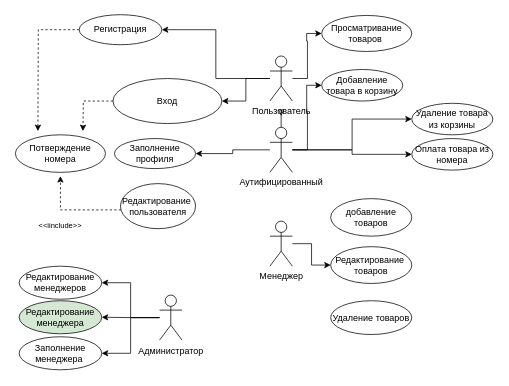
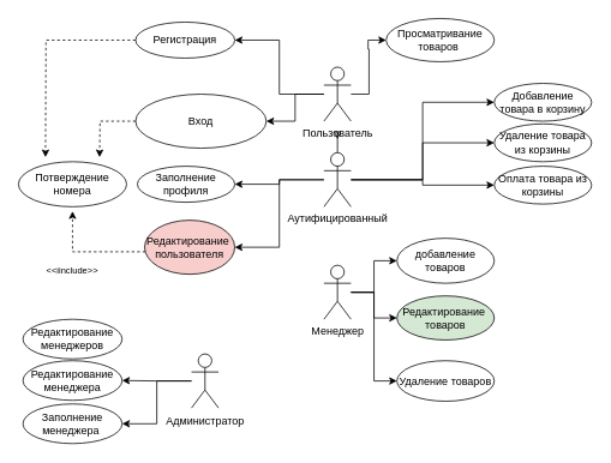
  <mxCell id="0" />
  <mxCell id="1" parent="0" />
- <mxCell id="2" style="edgeStyle=orthogonalEdgeStyle;rounded=0;orthogonalLoop=1;jettySize=auto;html=1;entryX=1;entryY=0.5;entryDx=0;entryDy=0;fontSize=12;endArrow=classic;endFill=1;" edge="1" parent="1" source="5" target="37"><mxGeometry relative="1" as="geometry" /></mxCell>
  <mxCell id="3" style="edgeStyle=orthogonalEdgeStyle;rounded=0;orthogonalLoop=1;jettySize=auto;html=1;entryX=1;entryY=0.5;entryDx=0;entryDy=0;fontSize=12;endArrow=classic;endFill=1;" edge="1" parent="1" source="5" target="38"><mxGeometry relative="1" as="geometry" /></mxCell>
  <mxCell id="4" style="edgeStyle=orthogonalEdgeStyle;rounded=0;orthogonalLoop=1;jettySize=auto;html=1;entryX=1;entryY=0.5;entryDx=0;entryDy=0;fontSize=12;endArrow=classic;endFill=1;" edge="1" parent="1" source="5" target="39"><mxGeometry relative="1" as="geometry" /></mxCell>
  <mxCell id="5" value="Администратор" style="shape=umlActor;verticalLabelPosition=bottom;verticalAlign=top;html=1;outlineConnect=0;" vertex="1" parent="1"><mxGeometry x="212" y="392.5" width="30" height="60" as="geometry" /></mxCell>
  <mxCell id="6" style="edgeStyle=orthogonalEdgeStyle;rounded=0;orthogonalLoop=1;jettySize=auto;html=1;endArrow=block;endFill=0;" edge="1" parent="1" source="12"><mxGeometry relative="1" as="geometry"><mxPoint x="374" y="154" as="targetPoint" /></mxGeometry></mxCell>
  <mxCell id="7" style="edgeStyle=orthogonalEdgeStyle;rounded=0;orthogonalLoop=1;jettySize=auto;html=1;entryX=1;entryY=0.5;entryDx=0;entryDy=0;endArrow=classic;endFill=1;" edge="1" parent="1" source="12" target="26"><mxGeometry relative="1" as="geometry" /></mxCell>
  <mxCell id="8" style="edgeStyle=orthogonalEdgeStyle;rounded=0;orthogonalLoop=1;jettySize=auto;html=1;entryX=0;entryY=0.5;entryDx=0;entryDy=0;fontSize=12;endArrow=classic;endFill=1;" edge="1" parent="1" source="12" target="34"><mxGeometry relative="1" as="geometry" /></mxCell>
  <mxCell id="9" style="edgeStyle=orthogonalEdgeStyle;rounded=0;orthogonalLoop=1;jettySize=auto;html=1;entryX=0;entryY=0.5;entryDx=0;entryDy=0;fontSize=12;endArrow=classic;endFill=1;" edge="1" parent="1" source="12" target="35"><mxGeometry relative="1" as="geometry" /></mxCell>
  <mxCell id="10" style="edgeStyle=orthogonalEdgeStyle;rounded=0;orthogonalLoop=1;jettySize=auto;html=1;entryX=0;entryY=0.5;entryDx=0;entryDy=0;fontSize=12;endArrow=classic;endFill=1;" edge="1" parent="1" source="12" target="36"><mxGeometry relative="1" as="geometry" /></mxCell>
+ <mxCell id="11" style="edgeStyle=orthogonalEdgeStyle;rounded=0;orthogonalLoop=1;jettySize=auto;html=1;entryX=1;entryY=0.5;entryDx=0;entryDy=0;fontSize=12;endArrow=classic;endFill=1;" edge="1" parent="1" source="12" target="28"><mxGeometry relative="1" as="geometry" /></mxCell>
  <mxCell id="12" value="Аутифицированный" style="shape=umlActor;verticalLabelPosition=bottom;verticalAlign=top;html=1;outlineConnect=0;" vertex="1" parent="1"><mxGeometry x="359" y="169" width="30" height="60" as="geometry" /></mxCell>
  <mxCell id="13" style="edgeStyle=orthogonalEdgeStyle;rounded=0;orthogonalLoop=1;jettySize=auto;html=1;entryX=1;entryY=0.5;entryDx=0;entryDy=0;" edge="1" parent="1" source="16" target="22"><mxGeometry relative="1" as="geometry" /></mxCell>
  <mxCell id="14" style="edgeStyle=orthogonalEdgeStyle;rounded=0;orthogonalLoop=1;jettySize=auto;html=1;entryX=1;entryY=0.5;entryDx=0;entryDy=0;" edge="1" parent="1" source="16" target="24"><mxGeometry relative="1" as="geometry" /></mxCell>
  <mxCell id="15" style="edgeStyle=orthogonalEdgeStyle;rounded=0;orthogonalLoop=1;jettySize=auto;html=1;entryX=0;entryY=0.5;entryDx=0;entryDy=0;fontSize=10;endArrow=classic;endFill=1;" edge="1" parent="1" source="16" target="30"><mxGeometry relative="1" as="geometry" /></mxCell>
  <mxCell id="16" value="Пользователь&lt;br&gt;" style="shape=umlActor;verticalLabelPosition=bottom;verticalAlign=top;html=1;outlineConnect=0;" vertex="1" parent="1"><mxGeometry x="359" y="74" width="30" height="60" as="geometry" /></mxCell>
+ <mxCell id="17" style="edgeStyle=orthogonalEdgeStyle;rounded=0;orthogonalLoop=1;jettySize=auto;html=1;entryX=0;entryY=0.5;entryDx=0;entryDy=0;fontSize=12;endArrow=classic;endFill=1;" edge="1" parent="1" source="20" target="31"><mxGeometry relative="1" as="geometry" /></mxCell>
  <mxCell id="18" style="edgeStyle=orthogonalEdgeStyle;rounded=0;orthogonalLoop=1;jettySize=auto;html=1;entryX=0;entryY=0.5;entryDx=0;entryDy=0;fontSize=12;endArrow=classic;endFill=1;" edge="1" parent="1" source="20" target="32"><mxGeometry relative="1" as="geometry" /></mxCell>
+ <mxCell id="19" style="edgeStyle=orthogonalEdgeStyle;rounded=0;orthogonalLoop=1;jettySize=auto;html=1;entryX=0;entryY=0.5;entryDx=0;entryDy=0;fontSize=12;endArrow=classic;endFill=1;" edge="1" parent="1" source="20" target="33"><mxGeometry relative="1" as="geometry" /></mxCell>
  <mxCell id="20" value="Менеджер&lt;br&gt;" style="shape=umlActor;verticalLabelPosition=bottom;verticalAlign=top;html=1;outlineConnect=0;" vertex="1" parent="1"><mxGeometry x="359" y="294" width="30" height="60" as="geometry" /></mxCell>
  <mxCell id="21" style="edgeStyle=orthogonalEdgeStyle;rounded=0;orthogonalLoop=1;jettySize=auto;html=1;dashed=1;" edge="1" parent="1" source="22"><mxGeometry relative="1" as="geometry"><mxPoint x="50" y="174" as="targetPoint" /></mxGeometry></mxCell>
- <mxCell id="22" value="Регистрация" style="ellipse;whiteSpace=wrap;html=1;" vertex="1" parent="1"><mxGeometry x="105" y="19" width="110" height="40" as="geometry" /></mxCell>
+ <mxCell id="22" value="Регистрация" style="ellipse;whiteSpace=wrap;html=1;" vertex="1" parent="1"><mxGeometry x="150" y="24" width="110" height="40" as="geometry" /></mxCell>
  <mxCell id="23" style="edgeStyle=orthogonalEdgeStyle;rounded=0;orthogonalLoop=1;jettySize=auto;html=1;dashed=1;" edge="1" parent="1" source="24"><mxGeometry relative="1" as="geometry"><mxPoint x="110" y="174" as="targetPoint" /></mxGeometry></mxCell>
  <mxCell id="24" value="Вход" style="ellipse;whiteSpace=wrap;html=1;" vertex="1" parent="1"><mxGeometry x="150" y="104" width="145" height="60" as="geometry" /></mxCell>
  <mxCell id="25" value="Потверждение&lt;br&gt;номера" style="ellipse;whiteSpace=wrap;html=1;" vertex="1" parent="1"><mxGeometry x="20" y="179" width="120" height="50" as="geometry" /></mxCell>
  <mxCell id="26" value="Заполнение профиля" style="ellipse;whiteSpace=wrap;html=1;" vertex="1" parent="1"><mxGeometry x="152" y="184" width="108" height="40" as="geometry" /></mxCell>
  <mxCell id="27" style="edgeStyle=orthogonalEdgeStyle;rounded=0;orthogonalLoop=1;jettySize=auto;html=1;endArrow=classic;endFill=1;dashed=1;" edge="1" parent="1" source="28"><mxGeometry relative="1" as="geometry"><mxPoint x="80" y="234" as="targetPoint" /><Array as="points"><mxPoint x="80" y="279" /><mxPoint x="80" y="234" /></Array></mxGeometry></mxCell>
- <mxCell id="28" value="Редактирование&amp;nbsp;&lt;br&gt;пользователя" style="ellipse;whiteSpace=wrap;html=1;" vertex="1" parent="1"><mxGeometry x="160" y="244" width="100" height="60" as="geometry" /></mxCell>
+ <mxCell id="28" value="Редактирование&amp;nbsp;&lt;br&gt;пользователя" style="ellipse;whiteSpace=wrap;html=1;fillColor=#f8cecc;" vertex="1" parent="1"><mxGeometry x="160" y="244" width="100" height="60" as="geometry" /></mxCell>
  <mxCell id="29" value="&lt;span style=&quot;font-size: 10px;&quot;&gt;&amp;lt;&amp;lt;iinclude&amp;gt;&amp;gt;&lt;/span&gt;" style="text;html=1;strokeColor=none;fillColor=none;align=center;verticalAlign=middle;whiteSpace=wrap;rounded=0;" vertex="1" parent="1"><mxGeometry x="50" y="284" width="60" height="30" as="geometry" /></mxCell>
  <mxCell id="30" value="&lt;font style=&quot;font-size: 12px;&quot;&gt;Просматривание товаров&amp;nbsp;&lt;/font&gt;" style="ellipse;whiteSpace=wrap;html=1;fontSize=10;" vertex="1" parent="1"><mxGeometry x="428" y="20" width="120" height="48" as="geometry" /></mxCell>
  <mxCell id="31" value="добавление товаров" style="ellipse;whiteSpace=wrap;html=1;fontSize=12;" vertex="1" parent="1"><mxGeometry x="440" y="264" width="108" height="50" as="geometry" /></mxCell>
- <mxCell id="32" value="Редактирование&amp;nbsp;&lt;br&gt;товаров" style="ellipse;whiteSpace=wrap;html=1;fontSize=12;" vertex="1" parent="1"><mxGeometry x="440" y="328" width="108" height="49" as="geometry" /></mxCell>
+ <mxCell id="32" value="Редактирование&amp;nbsp;&lt;br&gt;товаров" style="ellipse;whiteSpace=wrap;html=1;fontSize=12;fillColor=#d5e8d4;" vertex="1" parent="1"><mxGeometry x="440" y="328" width="108" height="49" as="geometry" /></mxCell>
  <mxCell id="33" value="Удаление товаров" style="ellipse;whiteSpace=wrap;html=1;fontSize=12;" vertex="1" parent="1"><mxGeometry x="440" y="400" width="108" height="45" as="geometry" /></mxCell>
- <mxCell id="34" value="Добавление товара в корзину" style="ellipse;whiteSpace=wrap;html=1;fontSize=12;" vertex="1" parent="1"><mxGeometry x="428" y="92" width="108" height="42" as="geometry" /></mxCell>
+ <mxCell id="34" value="Добавление товара в корзину" style="ellipse;whiteSpace=wrap;html=1;fontSize=12;" vertex="1" parent="1"><mxGeometry x="548" y="92" width="108" height="42" as="geometry" /></mxCell>
  <mxCell id="35" value="Удаление товара из корзины" style="ellipse;whiteSpace=wrap;html=1;fontSize=12;" vertex="1" parent="1"><mxGeometry x="548" y="137" width="108" height="42" as="geometry" /></mxCell>
- <mxCell id="36" value="Оплата товара из номера" style="ellipse;whiteSpace=wrap;html=1;fontSize=12;" vertex="1" parent="1"><mxGeometry x="548" y="184" width="108" height="42" as="geometry" /></mxCell>
+ <mxCell id="36" value="Оплата товара из корзины" style="ellipse;whiteSpace=wrap;html=1;fontSize=12;" vertex="1" parent="1"><mxGeometry x="548" y="184" width="108" height="42" as="geometry" /></mxCell>
  <mxCell id="37" value="Редактирование менеджеров" style="ellipse;whiteSpace=wrap;html=1;fontSize=12;" vertex="1" parent="1"><mxGeometry x="25" y="354" width="110" height="44" as="geometry" /></mxCell>
- <mxCell id="38" value="Редактирование менеджера" style="ellipse;whiteSpace=wrap;html=1;fontSize=12;fillColor=#d5e8d4;" vertex="1" parent="1"><mxGeometry x="25" y="400" width="110" height="44" as="geometry" /></mxCell>
+ <mxCell id="38" value="Редактирование менеджера" style="ellipse;whiteSpace=wrap;html=1;fontSize=12;" vertex="1" parent="1"><mxGeometry x="25" y="400" width="110" height="44" as="geometry" /></mxCell>
  <mxCell id="39" value="Заполнение менеджера&amp;nbsp;" style="ellipse;whiteSpace=wrap;html=1;fontSize=12;" vertex="1" parent="1"><mxGeometry x="25" y="448" width="110" height="44" as="geometry" /></mxCell>
